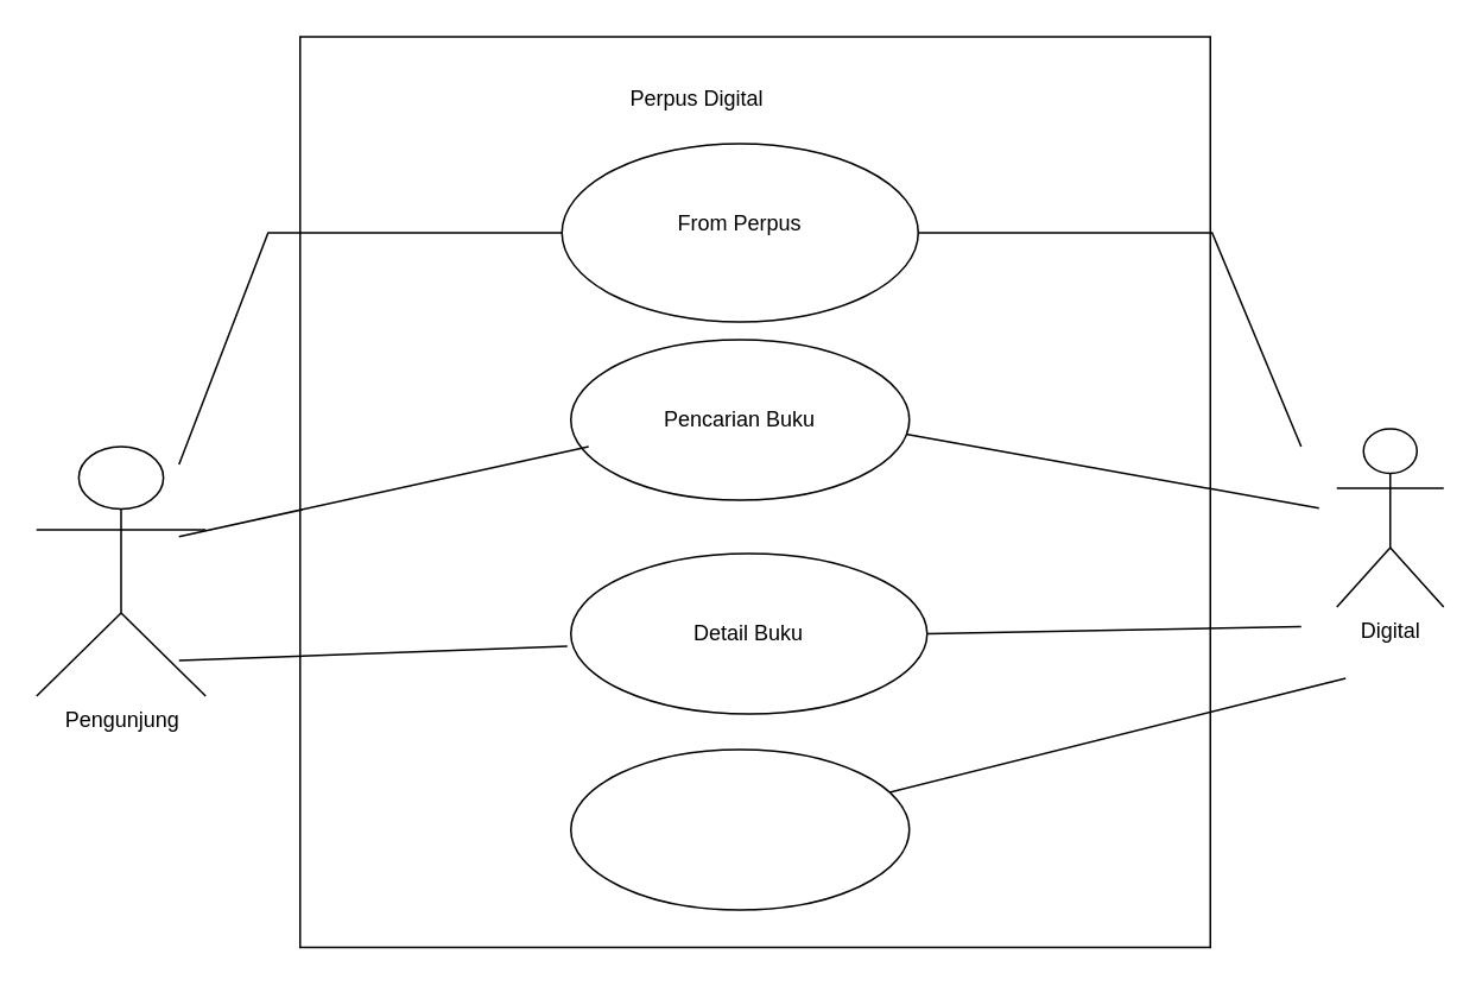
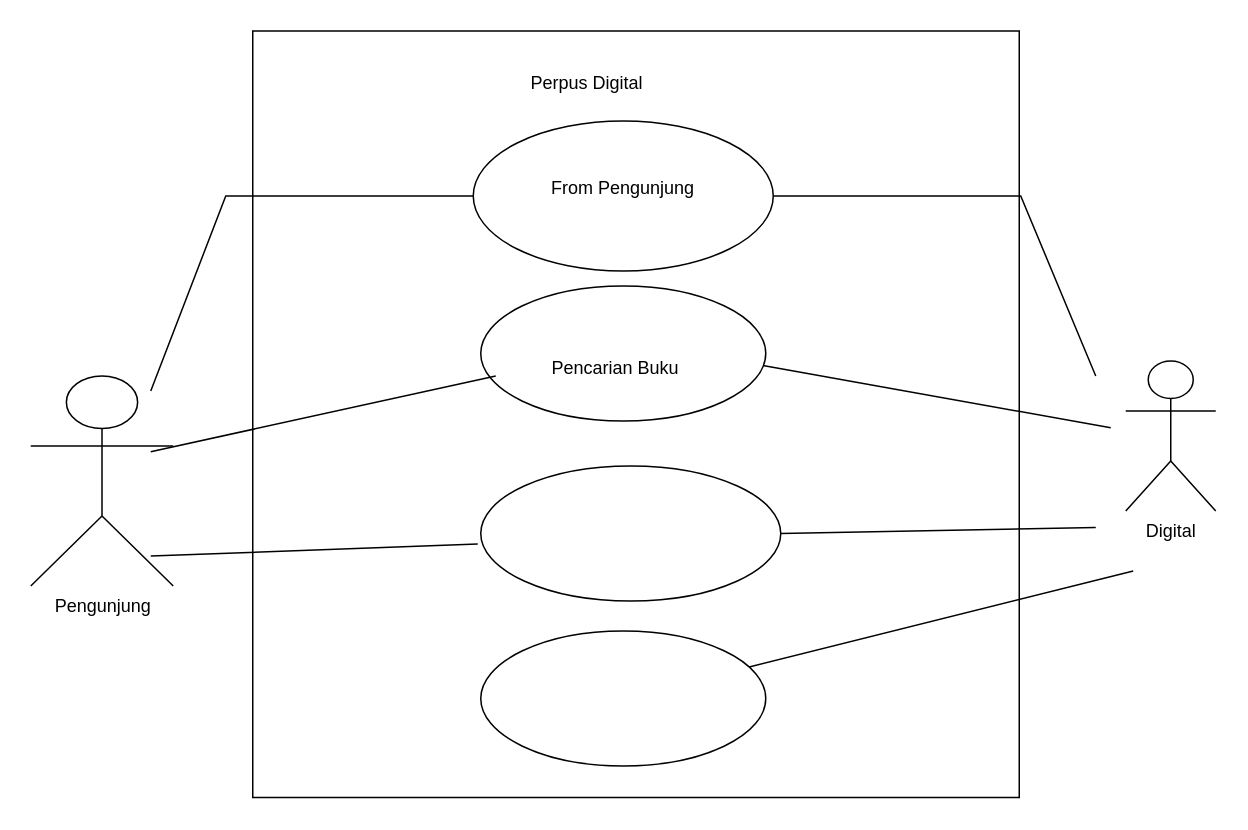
  <mxCell id="0" />
  <mxCell id="1" parent="0" />
  <mxCell id="2" value="Pengunjung" style="shape=umlActor;verticalLabelPosition=bottom;verticalAlign=top;html=1;outlineConnect=0;" vertex="1" parent="1"><mxGeometry x="20" y="250" width="95" height="140" as="geometry" /></mxCell>
  <mxCell id="3" value="" style="whiteSpace=wrap;html=1;aspect=fixed;" vertex="1" parent="1"><mxGeometry x="168" y="20" width="511" height="511" as="geometry" /></mxCell>
  <mxCell id="4" value="Perpus Digital" style="text;html=1;strokeColor=none;fillColor=none;align=center;verticalAlign=middle;whiteSpace=wrap;rounded=0;" vertex="1" parent="1"><mxGeometry x="246" y="40" width="290" height="30" as="geometry" /></mxCell>
  <mxCell id="5" value="" style="ellipse;whiteSpace=wrap;html=1;" vertex="1" parent="1"><mxGeometry x="315" y="80" width="200" height="100" as="geometry" /></mxCell>
- <mxCell id="6" value="From Perpus" style="text;html=1;strokeColor=none;fillColor=none;align=center;verticalAlign=middle;whiteSpace=wrap;rounded=0;" vertex="1" parent="1"><mxGeometry x="365" y="110" width="100" height="30" as="geometry" /></mxCell>
+ <mxCell id="6" value="From Pengunjung" style="text;html=1;strokeColor=none;fillColor=none;align=center;verticalAlign=middle;whiteSpace=wrap;rounded=0;" vertex="1" parent="1"><mxGeometry x="365" y="110" width="100" height="30" as="geometry" /></mxCell>
  <mxCell id="7" value="" style="ellipse;whiteSpace=wrap;html=1;" vertex="1" parent="1"><mxGeometry x="320" y="190" width="190" height="90" as="geometry" /></mxCell>
  <mxCell id="8" value="" style="ellipse;whiteSpace=wrap;html=1;" vertex="1" parent="1"><mxGeometry x="320" y="310" width="200" height="90" as="geometry" /></mxCell>
  <mxCell id="9" value="" style="ellipse;whiteSpace=wrap;html=1;" vertex="1" parent="1"><mxGeometry x="320" y="420" width="190" height="90" as="geometry" /></mxCell>
- <mxCell id="10" value="Pencarian Buku" style="text;html=1;strokeColor=none;fillColor=none;align=center;verticalAlign=middle;whiteSpace=wrap;rounded=0;" vertex="1" parent="1"><mxGeometry x="365" y="220" width="100" height="30" as="geometry" /></mxCell>
- <mxCell id="11" value="Detail Buku" style="text;html=1;strokeColor=none;fillColor=none;align=center;verticalAlign=middle;whiteSpace=wrap;rounded=0;" vertex="1" parent="1"><mxGeometry x="370" y="340" width="100" height="30" as="geometry" /></mxCell>
+ <mxCell id="10" value="Pencarian Buku" style="text;html=1;strokeColor=none;fillColor=none;align=center;verticalAlign=middle;whiteSpace=wrap;rounded=0;" vertex="1" parent="1"><mxGeometry x="360" y="230" width="100" height="30" as="geometry" /></mxCell>
  <mxCell id="12" value="Digital" style="shape=umlActor;verticalLabelPosition=bottom;verticalAlign=top;html=1;outlineConnect=0;" vertex="1" parent="1"><mxGeometry x="750" y="240" width="60" height="100" as="geometry" /></mxCell>
  <mxCell id="13" value="" style="endArrow=none;html=1;rounded=0;entryX=0;entryY=0.5;entryDx=0;entryDy=0;" edge="1" parent="1" target="5"><mxGeometry width="50" height="50" relative="1" as="geometry"><mxPoint x="100" y="260" as="sourcePoint" /><mxPoint x="150" y="210" as="targetPoint" /><Array as="points"><mxPoint x="150" y="130" /></Array></mxGeometry></mxCell>
  <mxCell id="14" value="" style="endArrow=none;html=1;rounded=0;exitX=1;exitY=0.5;exitDx=0;exitDy=0;" edge="1" parent="1" source="5"><mxGeometry width="50" height="50" relative="1" as="geometry"><mxPoint x="690" y="290" as="sourcePoint" /><mxPoint x="730" y="250" as="targetPoint" /><Array as="points"><mxPoint x="680" y="130" /></Array></mxGeometry></mxCell>
  <mxCell id="15" value="" style="endArrow=none;html=1;rounded=0;entryX=0.317;entryY=0.45;entryDx=0;entryDy=0;entryPerimeter=0;" edge="1" parent="1" target="3"><mxGeometry width="50" height="50" relative="1" as="geometry"><mxPoint x="100" y="300.5" as="sourcePoint" /><mxPoint x="150" y="250.5" as="targetPoint" /></mxGeometry></mxCell>
  <mxCell id="16" value="" style="endArrow=none;html=1;rounded=0;entryX=-0.01;entryY=0.578;entryDx=0;entryDy=0;entryPerimeter=0;" edge="1" parent="1" target="8"><mxGeometry width="50" height="50" relative="1" as="geometry"><mxPoint x="100" y="370" as="sourcePoint" /><mxPoint x="150" y="320" as="targetPoint" /></mxGeometry></mxCell>
  <mxCell id="17" value="" style="endArrow=none;html=1;rounded=0;entryX=0.317;entryY=0.45;entryDx=0;entryDy=0;entryPerimeter=0;exitX=0.99;exitY=0.589;exitDx=0;exitDy=0;exitPerimeter=0;" edge="1" parent="1" source="7"><mxGeometry width="50" height="50" relative="1" as="geometry"><mxPoint x="490" y="250" as="sourcePoint" /><mxPoint x="740" y="284.5" as="targetPoint" /></mxGeometry></mxCell>
  <mxCell id="18" value="" style="endArrow=none;html=1;rounded=0;entryX=-0.01;entryY=0.578;entryDx=0;entryDy=0;entryPerimeter=0;exitX=1;exitY=0.5;exitDx=0;exitDy=0;" edge="1" parent="1" source="8"><mxGeometry width="50" height="50" relative="1" as="geometry"><mxPoint x="503" y="359" as="sourcePoint" /><mxPoint x="730" y="351" as="targetPoint" /></mxGeometry></mxCell>
  <mxCell id="19" value="" style="endArrow=none;html=1;rounded=0;entryX=-0.01;entryY=0.578;entryDx=0;entryDy=0;entryPerimeter=0;" edge="1" parent="1" source="9"><mxGeometry width="50" height="50" relative="1" as="geometry"><mxPoint x="470" y="430" as="sourcePoint" /><mxPoint x="754.98" y="380" as="targetPoint" /></mxGeometry></mxCell>
